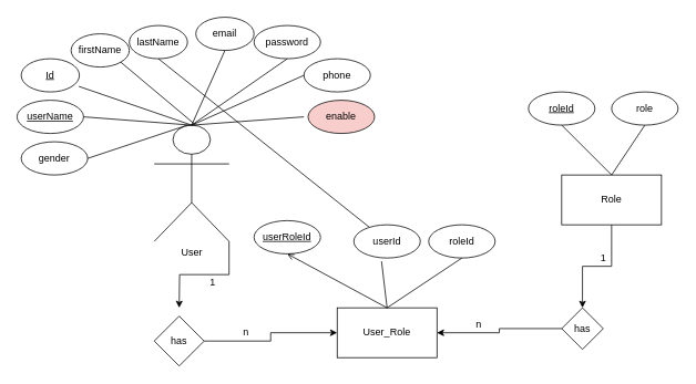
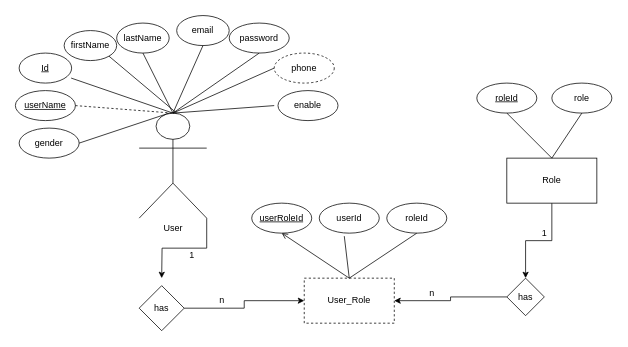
  <mxCell id="0" />
  <mxCell id="1" parent="0" />
  <mxCell id="2" style="edgeStyle=orthogonalEdgeStyle;rounded=0;orthogonalLoop=1;jettySize=auto;html=1;exitX=1;exitY=1;exitDx=0;exitDy=0;exitPerimeter=0;" edge="1" parent="1" source="3"><mxGeometry relative="1" as="geometry"><mxPoint x="215" y="370" as="targetPoint" /></mxGeometry></mxCell>
  <mxCell id="3" value="User" style="shape=umlActor;verticalLabelPosition=bottom;verticalAlign=top;html=1;outlineConnect=0;" vertex="1" parent="1"><mxGeometry x="185" y="150" width="90" height="140" as="geometry" /></mxCell>
  <mxCell id="4" value="&lt;u&gt;Id&lt;/u&gt;" style="ellipse;whiteSpace=wrap;html=1;" vertex="1" parent="1"><mxGeometry y="70" width="70" height="40" as="geometry" x="25" /></mxCell>
  <mxCell id="5" value="firstName" style="ellipse;whiteSpace=wrap;html=1;" vertex="1" parent="1"><mxGeometry x="85" y="40" width="70" height="40" as="geometry" /></mxCell>
  <mxCell id="6" value="lastName" style="ellipse;whiteSpace=wrap;html=1;" vertex="1" parent="1"><mxGeometry x="155" y="30" width="70" height="40" as="geometry" /></mxCell>
  <mxCell id="7" value="email" style="ellipse;whiteSpace=wrap;html=1;" vertex="1" parent="1"><mxGeometry x="235" y="20" width="70" height="40" as="geometry" /></mxCell>
  <mxCell id="8" value="password" style="ellipse;whiteSpace=wrap;html=1;" vertex="1" parent="1"><mxGeometry x="305" y="30" width="80" height="40" as="geometry" /></mxCell>
- <mxCell id="9" value="phone" style="ellipse;whiteSpace=wrap;html=1;" vertex="1" parent="1"><mxGeometry x="365" y="70" width="80" height="40" as="geometry" /></mxCell>
- <mxCell id="10" value="enable" style="ellipse;whiteSpace=wrap;html=1;fillColor=#f8cecc;" vertex="1" parent="1"><mxGeometry x="370" y="120" width="80" height="40" as="geometry" /></mxCell>
+ <mxCell id="9" value="phone" style="ellipse;whiteSpace=wrap;html=1;dashed=1;" vertex="1" parent="1"><mxGeometry x="365" y="70" width="80" height="40" as="geometry" /></mxCell>
+ <mxCell id="10" value="enable" style="ellipse;whiteSpace=wrap;html=1;" vertex="1" parent="1"><mxGeometry x="370" y="120" width="80" height="40" as="geometry" /></mxCell>
  <mxCell id="11" value="&lt;u&gt;userName&lt;/u&gt;" style="ellipse;whiteSpace=wrap;html=1;" vertex="1" parent="1"><mxGeometry x="20" y="120" width="80" height="40" as="geometry" /></mxCell>
  <mxCell id="12" value="gender" style="ellipse;whiteSpace=wrap;html=1;" vertex="1" parent="1"><mxGeometry y="170" width="80" height="40" as="geometry" x="25" /></mxCell>
- <mxCell id="13" value="" style="endArrow=none;html=1;rounded=0;exitX=0.5;exitY=1;exitDx=0;exitDy=0;" edge="1" parent="1" source="6" target="30"><mxGeometry width="50" height="50" relative="1" as="geometry"><mxPoint x="405" y="280" as="sourcePoint" /><mxPoint x="455" y="230" as="targetPoint" /></mxGeometry></mxCell>
+ <mxCell id="13" value="" style="endArrow=none;html=1;rounded=0;exitX=0.5;exitY=1;exitDx=0;exitDy=0;entryX=0.5;entryY=0;entryDx=0;entryDy=0;entryPerimeter=0;" edge="1" parent="1" source="6" target="3"><mxGeometry width="50" height="50" relative="1" as="geometry"><mxPoint x="405" y="280" as="sourcePoint" /><mxPoint x="455" y="230" as="targetPoint" /></mxGeometry></mxCell>
  <mxCell id="14" value="" style="endArrow=none;html=1;rounded=0;exitX=0.5;exitY=1;exitDx=0;exitDy=0;entryX=0.5;entryY=0;entryDx=0;entryDy=0;entryPerimeter=0;" edge="1" parent="1" source="7" target="3"><mxGeometry width="50" height="50" relative="1" as="geometry"><mxPoint x="200" y="80" as="sourcePoint" /><mxPoint x="240" y="160" as="targetPoint" /></mxGeometry></mxCell>
  <mxCell id="15" value="" style="endArrow=none;html=1;rounded=0;exitX=0.5;exitY=1;exitDx=0;exitDy=0;entryX=0.5;entryY=0;entryDx=0;entryDy=0;entryPerimeter=0;" edge="1" parent="1" source="8" target="3"><mxGeometry width="50" height="50" relative="1" as="geometry"><mxPoint x="210" y="90" as="sourcePoint" /><mxPoint x="250" y="170" as="targetPoint" /></mxGeometry></mxCell>
  <mxCell id="16" value="" style="endArrow=none;html=1;rounded=0;exitX=0;exitY=0.5;exitDx=0;exitDy=0;entryX=0.5;entryY=0;entryDx=0;entryDy=0;entryPerimeter=0;" edge="1" parent="1" source="9" target="3"><mxGeometry width="50" height="50" relative="1" as="geometry"><mxPoint x="220" y="100" as="sourcePoint" /><mxPoint x="260" y="180" as="targetPoint" /></mxGeometry></mxCell>
  <mxCell id="17" value="" style="endArrow=none;html=1;rounded=0;entryX=0.5;entryY=0;entryDx=0;entryDy=0;entryPerimeter=0;" edge="1" parent="1" target="3"><mxGeometry width="50" height="50" relative="1" as="geometry"><mxPoint x="365" y="140" as="sourcePoint" /><mxPoint x="270" y="190" as="targetPoint" /></mxGeometry></mxCell>
  <mxCell id="18" value="" style="endArrow=none;html=1;rounded=0;exitX=1;exitY=1;exitDx=0;exitDy=0;" edge="1" parent="1" source="5"><mxGeometry width="50" height="50" relative="1" as="geometry"><mxPoint x="240" y="120" as="sourcePoint" /><mxPoint x="235" y="150" as="targetPoint" /></mxGeometry></mxCell>
  <mxCell id="19" value="" style="endArrow=none;html=1;rounded=0;exitX=0.99;exitY=0.833;exitDx=0;exitDy=0;entryX=0.5;entryY=0;entryDx=0;entryDy=0;entryPerimeter=0;exitPerimeter=0;" edge="1" parent="1" source="4" target="3"><mxGeometry width="50" height="50" relative="1" as="geometry"><mxPoint x="250" y="130" as="sourcePoint" /><mxPoint x="290" y="210" as="targetPoint" /></mxGeometry></mxCell>
- <mxCell id="20" value="" style="endArrow=none;html=1;rounded=0;exitX=1;exitY=0.5;exitDx=0;exitDy=0;entryX=0.5;entryY=0;entryDx=0;entryDy=0;entryPerimeter=0;" edge="1" parent="1" source="11" target="3"><mxGeometry width="50" height="50" relative="1" as="geometry"><mxPoint x="260" y="140" as="sourcePoint" /><mxPoint x="300" y="220" as="targetPoint" /></mxGeometry></mxCell>
+ <mxCell id="20" value="" style="endArrow=none;html=1;rounded=0;exitX=1;exitY=0.5;exitDx=0;exitDy=0;entryX=0.5;entryY=0;entryDx=0;entryDy=0;entryPerimeter=0;dashed=1;" edge="1" parent="1" source="11" target="3"><mxGeometry width="50" height="50" relative="1" as="geometry"><mxPoint x="260" y="140" as="sourcePoint" /><mxPoint x="300" y="220" as="targetPoint" /></mxGeometry></mxCell>
  <mxCell id="21" value="" style="endArrow=none;html=1;rounded=0;exitX=1;exitY=0.5;exitDx=0;exitDy=0;" edge="1" parent="1" source="12"><mxGeometry width="50" height="50" relative="1" as="geometry"><mxPoint x="270" y="150" as="sourcePoint" /><mxPoint x="225" y="150" as="targetPoint" /></mxGeometry></mxCell>
  <mxCell id="22" style="edgeStyle=orthogonalEdgeStyle;rounded=0;orthogonalLoop=1;jettySize=auto;html=1;exitX=0.5;exitY=1;exitDx=0;exitDy=0;entryX=0.5;entryY=0;entryDx=0;entryDy=0;" edge="1" parent="1" source="23" target="35"><mxGeometry relative="1" as="geometry" /></mxCell>
  <mxCell id="23" value="Role" style="rounded=0;whiteSpace=wrap;html=1;" vertex="1" parent="1"><mxGeometry x="675" y="210" width="120" height="60" as="geometry" /></mxCell>
  <mxCell id="24" value="&lt;u&gt;roleId&lt;/u&gt;" style="ellipse;whiteSpace=wrap;html=1;" vertex="1" parent="1"><mxGeometry x="635" y="110" width="80" height="40" as="geometry" /></mxCell>
  <mxCell id="25" value="role" style="ellipse;whiteSpace=wrap;html=1;" vertex="1" parent="1"><mxGeometry x="735" y="110" width="80" height="40" as="geometry" /></mxCell>
  <mxCell id="26" value="" style="endArrow=none;html=1;rounded=0;entryX=0.5;entryY=0;entryDx=0;entryDy=0;exitX=0.5;exitY=1;exitDx=0;exitDy=0;" edge="1" parent="1" source="24" target="23"><mxGeometry width="50" height="50" relative="1" as="geometry"><mxPoint x="375" y="150" as="sourcePoint" /><mxPoint x="240" y="160" as="targetPoint" /></mxGeometry></mxCell>
  <mxCell id="27" value="" style="endArrow=none;html=1;rounded=0;entryX=0.5;entryY=0;entryDx=0;entryDy=0;exitX=0.5;exitY=1;exitDx=0;exitDy=0;" edge="1" parent="1" source="25" target="23"><mxGeometry width="50" height="50" relative="1" as="geometry"><mxPoint x="685" y="160" as="sourcePoint" /><mxPoint x="745" y="220" as="targetPoint" /></mxGeometry></mxCell>
- <mxCell id="28" value="User_Role" style="rounded=0;whiteSpace=wrap;html=1;" vertex="1" parent="1"><mxGeometry x="405" y="370" width="120" height="60" as="geometry" /></mxCell>
+ <mxCell id="28" value="User_Role" style="rounded=0;whiteSpace=wrap;html=1;dashed=1;" vertex="1" parent="1"><mxGeometry x="405" y="370" width="120" height="60" as="geometry" /></mxCell>
  <mxCell id="29" value="roleId" style="ellipse;whiteSpace=wrap;html=1;" vertex="1" parent="1"><mxGeometry x="515" y="270" width="80" height="40" as="geometry" /></mxCell>
  <mxCell id="30" value="userId" style="ellipse;whiteSpace=wrap;html=1;" vertex="1" parent="1"><mxGeometry x="425" y="270" width="80" height="40" as="geometry" /></mxCell>
- <mxCell id="31" value="&lt;u&gt;userRoleId&lt;/u&gt;" style="ellipse;whiteSpace=wrap;html=1;" vertex="1" parent="1"><mxGeometry x="305" y="265" width="80" height="40" as="geometry" /></mxCell>
+ <mxCell id="31" value="&lt;u&gt;userRoleId&lt;/u&gt;" style="ellipse;whiteSpace=wrap;html=1;" vertex="1" parent="1"><mxGeometry x="335" y="270" width="80" height="40" as="geometry" /></mxCell>
  <mxCell id="32" style="edgeStyle=orthogonalEdgeStyle;rounded=0;orthogonalLoop=1;jettySize=auto;html=1;exitX=1;exitY=0.5;exitDx=0;exitDy=0;entryX=0;entryY=0.5;entryDx=0;entryDy=0;" edge="1" parent="1" source="33" target="28"><mxGeometry relative="1" as="geometry" /></mxCell>
  <mxCell id="33" value="has" style="rhombus;whiteSpace=wrap;html=1;" vertex="1" parent="1"><mxGeometry x="185" y="380" width="60" height="60" as="geometry" /></mxCell>
  <mxCell id="34" style="edgeStyle=orthogonalEdgeStyle;rounded=0;orthogonalLoop=1;jettySize=auto;html=1;exitX=0;exitY=0.5;exitDx=0;exitDy=0;entryX=1;entryY=0.5;entryDx=0;entryDy=0;" edge="1" parent="1" source="35" target="28"><mxGeometry relative="1" as="geometry" /></mxCell>
  <mxCell id="35" value="has" style="rhombus;whiteSpace=wrap;html=1;" vertex="1" parent="1"><mxGeometry x="675" y="370" width="50" height="50" as="geometry" /></mxCell>
  <mxCell id="36" value="" style="endArrow=none;html=1;rounded=0;entryX=0.417;entryY=1.1;entryDx=0;entryDy=0;entryPerimeter=0;exitX=0.5;exitY=0;exitDx=0;exitDy=0;" edge="1" parent="1" source="28" target="30"><mxGeometry width="50" height="50" relative="1" as="geometry"><mxPoint x="375" y="370" as="sourcePoint" /><mxPoint x="425" y="320" as="targetPoint" /></mxGeometry></mxCell>
  <mxCell id="37" value="" style="endArrow=none;html=1;rounded=0;entryX=0.5;entryY=1;entryDx=0;entryDy=0;exitX=0.5;exitY=0;exitDx=0;exitDy=0;" edge="1" parent="1" source="28" target="29"><mxGeometry width="50" height="50" relative="1" as="geometry"><mxPoint x="525" y="370" as="sourcePoint" /><mxPoint x="575" y="320" as="targetPoint" /></mxGeometry></mxCell>
  <mxCell id="38" value="" style="endArrow=open;html=1;rounded=0;entryX=0.5;entryY=1;entryDx=0;entryDy=0;exitX=0.5;exitY=0;exitDx=0;exitDy=0;" edge="1" parent="1" source="28" target="31"><mxGeometry width="50" height="50" relative="1" as="geometry"><mxPoint x="355" y="380" as="sourcePoint" /><mxPoint x="405" y="330" as="targetPoint" /></mxGeometry></mxCell>
  <mxCell id="39" value="n" style="text;html=1;align=center;verticalAlign=middle;resizable=0;points=[];autosize=1;strokeColor=none;fillColor=none;" vertex="1" parent="1"><mxGeometry x="285" y="390" width="20" height="20" as="geometry" /></mxCell>
  <mxCell id="40" value="1" style="text;html=1;align=center;verticalAlign=middle;resizable=0;points=[];autosize=1;strokeColor=none;fillColor=none;" vertex="1" parent="1"><mxGeometry x="245" y="330" width="20" height="20" as="geometry" /></mxCell>
  <mxCell id="41" value="n" style="text;html=1;align=center;verticalAlign=middle;resizable=0;points=[];autosize=1;strokeColor=none;fillColor=none;" vertex="1" parent="1"><mxGeometry x="565" y="380" width="20" height="20" as="geometry" /></mxCell>
  <mxCell id="42" value="1" style="text;html=1;align=center;verticalAlign=middle;resizable=0;points=[];autosize=1;strokeColor=none;fillColor=none;" vertex="1" parent="1"><mxGeometry x="715" y="300" width="20" height="20" as="geometry" /></mxCell>
